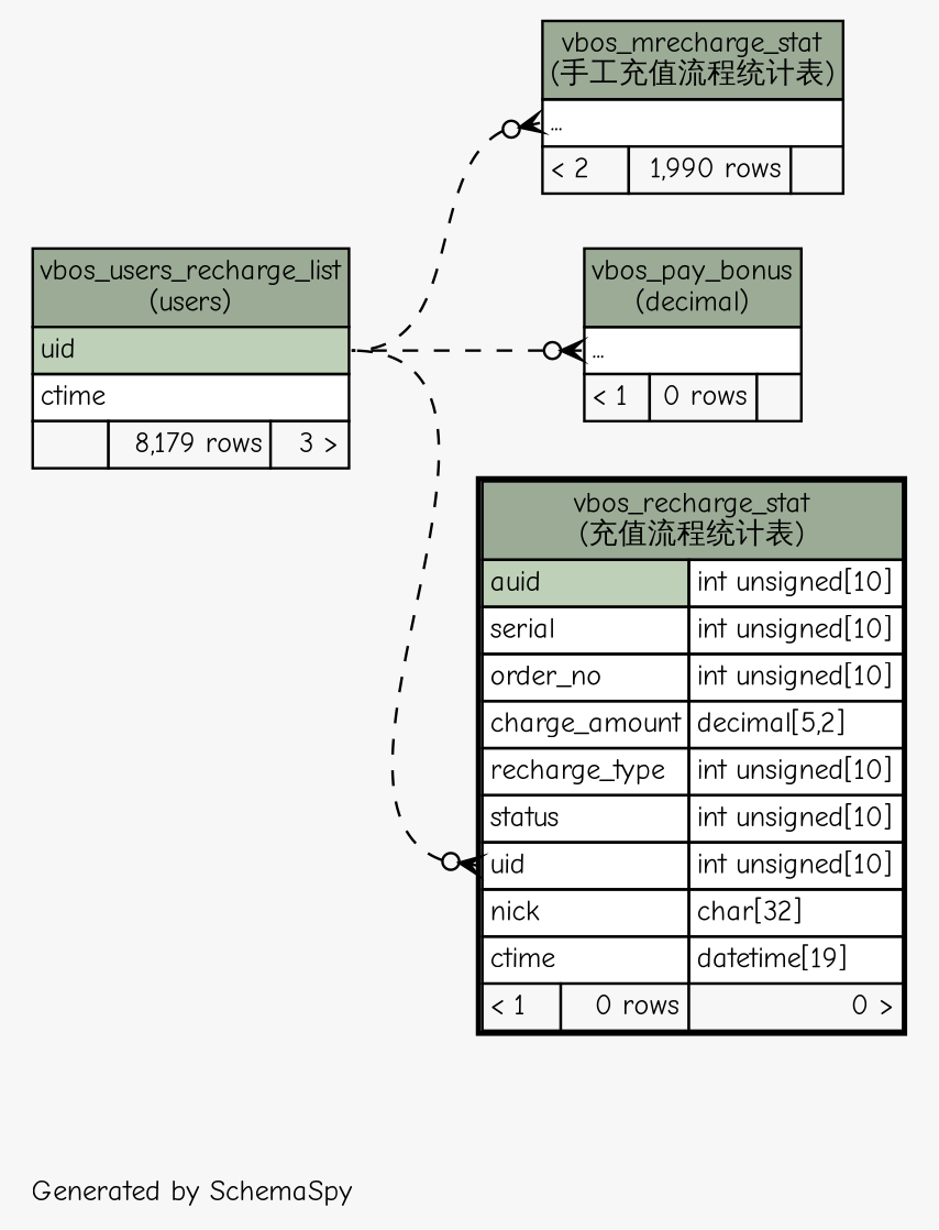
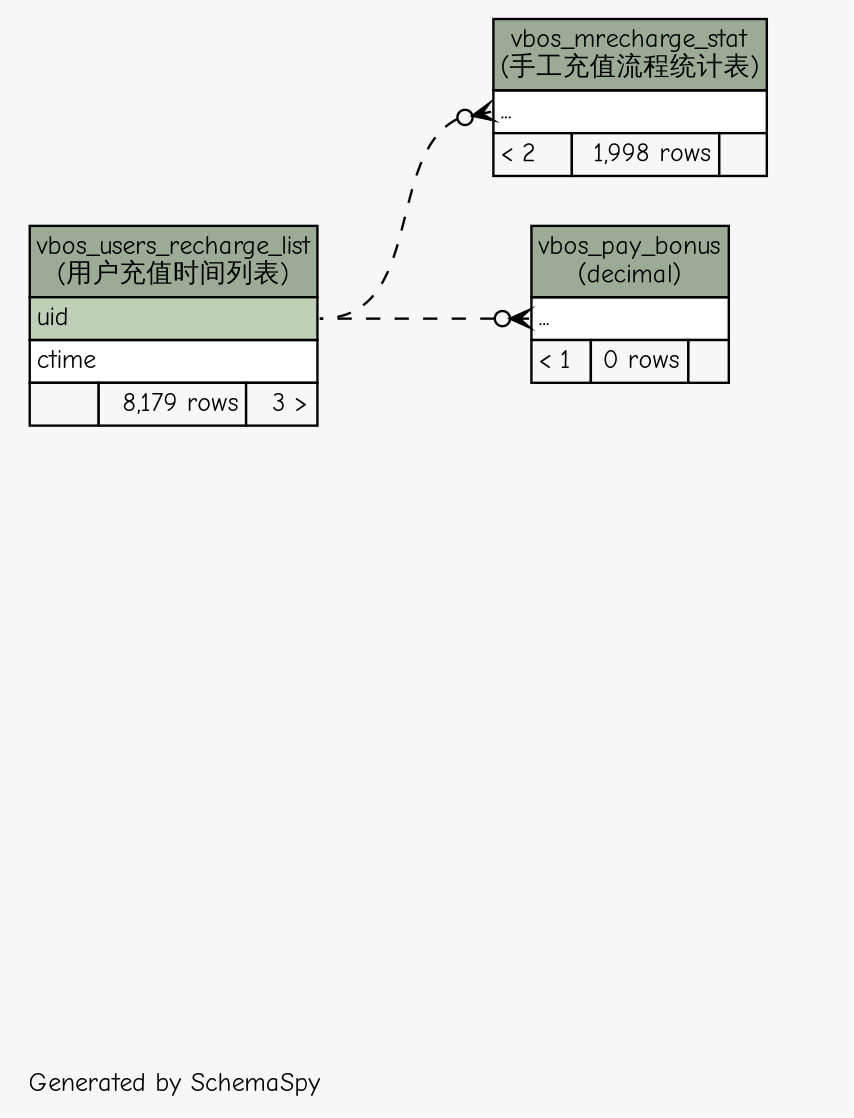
  digraph {
    bgcolor="#f7f7f7"
    fontname="Comic Neue"
    fontsize=11
    label="\nGenerated by SchemaSpy"
    labeljust=l
    nodesep=0.18
    rankdir=RL
    ranksep=0.46
    node [fontname="Comic Neue" fontsize=11 shape=plaintext]
    edge [arrowhead=none arrowsize=0.8 arrowtail=crowodot dir=back fontname="Comic Neue" headport="uid:e" style=dashed tailport="elipses:w"]
-   n1 [label=<     <TABLE BORDER="0" CELLBORDER="1" CELLSPACING="0" BGCOLOR="#ffffff">       <TR><TD COLSPAN="3" BGCOLOR="#9bab96" ALIGN="CENTER">vbos_mrecharge_stat<br/>(手工充值流程统计表)</TD></TR>       <TR><TD PORT="elipses" COLSPAN="3" ALIGN="LEFT">...</TD></TR>       <TR><TD ALIGN="LEFT" BGCOLOR="#f7f7f7">&lt; 2</TD><TD ALIGN="RIGHT" BGCOLOR="#f7f7f7">1,990 rows</TD><TD ALIGN="RIGHT" BGCOLOR="#f7f7f7">  </TD></TR>     </TABLE>>]
-   n2 [label=<     <TABLE BORDER="0" CELLBORDER="1" CELLSPACING="0" BGCOLOR="#ffffff">       <TR><TD COLSPAN="3" BGCOLOR="#9bab96" ALIGN="CENTER">vbos_users_recharge_list<br/>(users)</TD></TR>       <TR><TD PORT="uid" COLSPAN="3" BGCOLOR="#bed1b8" ALIGN="LEFT">uid</TD></TR>       <TR><TD PORT="ctime" COLSPAN="3" ALIGN="LEFT">ctime</TD></TR>       <TR><TD ALIGN="LEFT" BGCOLOR="#f7f7f7">  </TD><TD ALIGN="RIGHT" BGCOLOR="#f7f7f7">8,179 rows</TD><TD ALIGN="RIGHT" BGCOLOR="#f7f7f7">3 &gt;</TD></TR>     </TABLE>>]
+   n1 [label=<     <TABLE BORDER="0" CELLBORDER="1" CELLSPACING="0" BGCOLOR="#ffffff">       <TR><TD COLSPAN="3" BGCOLOR="#9bab96" ALIGN="CENTER">vbos_mrecharge_stat<br/>(手工充值流程统计表)</TD></TR>       <TR><TD PORT="elipses" COLSPAN="3" ALIGN="LEFT">...</TD></TR>       <TR><TD ALIGN="LEFT" BGCOLOR="#f7f7f7">&lt; 2</TD><TD ALIGN="RIGHT" BGCOLOR="#f7f7f7">1,998 rows</TD><TD ALIGN="RIGHT" BGCOLOR="#f7f7f7">  </TD></TR>     </TABLE>>]
+   n2 [label=<     <TABLE BORDER="0" CELLBORDER="1" CELLSPACING="0" BGCOLOR="#ffffff">       <TR><TD COLSPAN="3" BGCOLOR="#9bab96" ALIGN="CENTER">vbos_users_recharge_list<br/>(用户充值时间列表)</TD></TR>       <TR><TD PORT="uid" COLSPAN="3" BGCOLOR="#bed1b8" ALIGN="LEFT">uid</TD></TR>       <TR><TD PORT="ctime" COLSPAN="3" ALIGN="LEFT">ctime</TD></TR>       <TR><TD ALIGN="LEFT" BGCOLOR="#f7f7f7">  </TD><TD ALIGN="RIGHT" BGCOLOR="#f7f7f7">8,179 rows</TD><TD ALIGN="RIGHT" BGCOLOR="#f7f7f7">3 &gt;</TD></TR>     </TABLE>>]
    n3 [label=<     <TABLE BORDER="0" CELLBORDER="1" CELLSPACING="0" BGCOLOR="#ffffff">       <TR><TD COLSPAN="3" BGCOLOR="#9bab96" ALIGN="CENTER">vbos_pay_bonus<br/>(decimal)</TD></TR>       <TR><TD PORT="elipses" COLSPAN="3" ALIGN="LEFT">...</TD></TR>       <TR><TD ALIGN="LEFT" BGCOLOR="#f7f7f7">&lt; 1</TD><TD ALIGN="RIGHT" BGCOLOR="#f7f7f7">0 rows</TD><TD ALIGN="RIGHT" BGCOLOR="#f7f7f7">  </TD></TR>     </TABLE>>]
-   n4 [label=<     <TABLE BORDER="2" CELLBORDER="1" CELLSPACING="0" BGCOLOR="#ffffff">       <TR><TD COLSPAN="3" BGCOLOR="#9bab96" ALIGN="CENTER">vbos_recharge_stat<br/>(充值流程统计表)</TD></TR>       <TR><TD PORT="auid" COLSPAN="2" BGCOLOR="#bed1b8" ALIGN="LEFT">auid</TD><TD PORT="auid.type" ALIGN="LEFT">int unsigned[10]</TD></TR>       <TR><TD PORT="serial" COLSPAN="2" ALIGN="LEFT">serial</TD><TD PORT="serial.type" ALIGN="LEFT">int unsigned[10]</TD></TR>       <TR><TD PORT="order_no" COLSPAN="2" ALIGN="LEFT">order_no</TD><TD PORT="order_no.type" ALIGN="LEFT">int unsigned[10]</TD></TR>       <TR><TD PORT="charge_amount" COLSPAN="2" ALIGN="LEFT">charge_amount</TD><TD PORT="charge_amount.type" ALIGN="LEFT">decimal[5,2]</TD></TR>       <TR><TD PORT="recharge_type" COLSPAN="2" ALIGN="LEFT">recharge_type</TD><TD PORT="recharge_type.type" ALIGN="LEFT">int unsigned[10]</TD></TR>       <TR><TD PORT="status" COLSPAN="2" ALIGN="LEFT">status</TD><TD PORT="status.type" ALIGN="LEFT">int unsigned[10]</TD></TR>       <TR><TD PORT="uid" COLSPAN="2" ALIGN="LEFT">uid</TD><TD PORT="uid.type" ALIGN="LEFT">int unsigned[10]</TD></TR>       <TR><TD PORT="nick" COLSPAN="2" ALIGN="LEFT">nick</TD><TD PORT="nick.type" ALIGN="LEFT">char[32]</TD></TR>       <TR><TD PORT="ctime" COLSPAN="2" ALIGN="LEFT">ctime</TD><TD PORT="ctime.type" ALIGN="LEFT">datetime[19]</TD></TR>       <TR><TD ALIGN="LEFT" BGCOLOR="#f7f7f7">&lt; 1</TD><TD ALIGN="RIGHT" BGCOLOR="#f7f7f7">0 rows</TD><TD ALIGN="RIGHT" BGCOLOR="#f7f7f7">0 &gt;</TD></TR>     </TABLE>>]
    n1 -> n2
    n3 -> n2
-   n4 -> n2 [tailport="uid:w"]
  }
